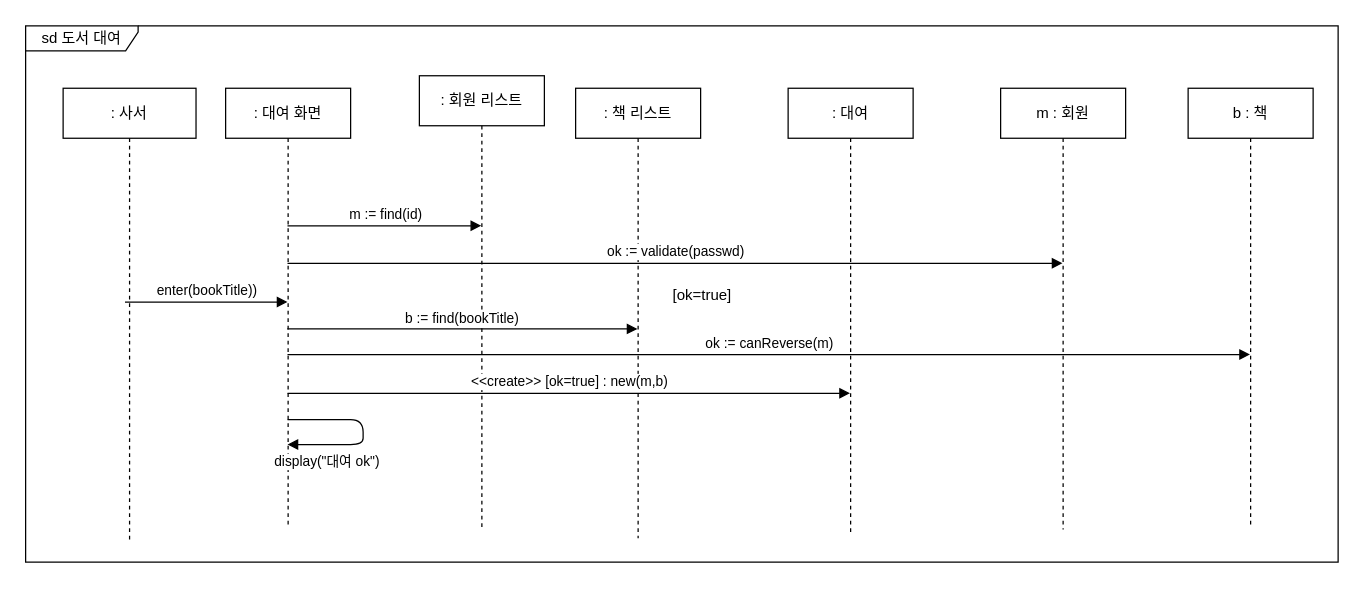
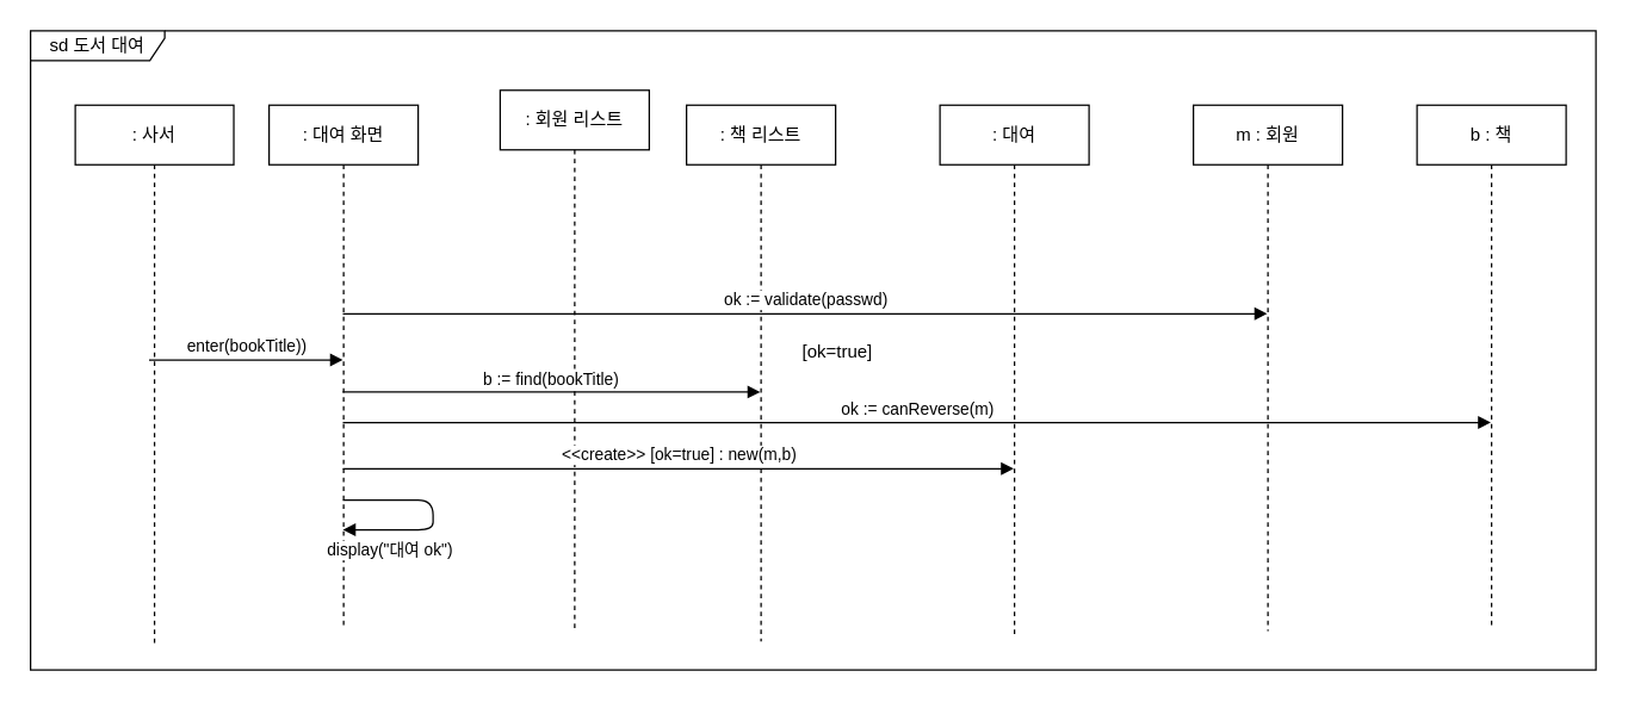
  <mxCell id="0" />
  <mxCell id="1" parent="0" />
  <mxCell id="2" value="sd 도서 대여" style="shape=umlFrame;whiteSpace=wrap;html=1;width=90;height=20;" parent="1" vertex="1"><mxGeometry x="20" y="20" width="1050" height="429" as="geometry" /></mxCell>
  <mxCell id="3" value=": 사서" style="shape=umlLifeline;perimeter=lifelinePerimeter;whiteSpace=wrap;html=1;container=1;collapsible=0;recursiveResize=0;outlineConnect=0;" parent="1" vertex="1"><mxGeometry x="50" y="70" width="106.32" height="363" as="geometry" /></mxCell>
  <mxCell id="4" value=": 대여 화면" style="shape=umlLifeline;perimeter=lifelinePerimeter;whiteSpace=wrap;html=1;container=1;collapsible=0;recursiveResize=0;outlineConnect=0;" parent="1" vertex="1"><mxGeometry x="180" y="70" width="100" height="352" as="geometry" /></mxCell>
  <mxCell id="5" value=": 회원 리스트" style="shape=umlLifeline;perimeter=lifelinePerimeter;whiteSpace=wrap;html=1;container=1;collapsible=0;recursiveResize=0;outlineConnect=0;" parent="1" vertex="1"><mxGeometry x="335" y="60" width="100" height="362" as="geometry" /></mxCell>
  <mxCell id="6" value=": 책 리스트" style="shape=umlLifeline;perimeter=lifelinePerimeter;whiteSpace=wrap;html=1;container=1;collapsible=0;recursiveResize=0;outlineConnect=0;" parent="1" vertex="1"><mxGeometry x="460" y="70" width="100" height="360" as="geometry" /></mxCell>
  <mxCell id="7" value=": 대여" style="shape=umlLifeline;perimeter=lifelinePerimeter;whiteSpace=wrap;html=1;container=1;collapsible=0;recursiveResize=0;outlineConnect=0;" parent="1" vertex="1"><mxGeometry x="630" y="70" width="100" height="357" as="geometry" /></mxCell>
  <mxCell id="8" value="m : 회원" style="shape=umlLifeline;perimeter=lifelinePerimeter;whiteSpace=wrap;html=1;container=1;collapsible=0;recursiveResize=0;outlineConnect=0;" parent="1" vertex="1"><mxGeometry x="800" y="70" width="100" height="353" as="geometry" /></mxCell>
  <mxCell id="9" value="b : 책" style="shape=umlLifeline;perimeter=lifelinePerimeter;whiteSpace=wrap;html=1;container=1;collapsible=0;recursiveResize=0;outlineConnect=0;" parent="1" vertex="1"><mxGeometry x="950" y="70" width="100" height="349" as="geometry" /></mxCell>
- <mxCell id="10" value="m := find(id)" style="html=1;verticalAlign=bottom;endArrow=block;" parent="1" source="4" target="5" edge="1"><mxGeometry width="80" relative="1" as="geometry"><mxPoint x="240" y="180" as="sourcePoint" /><mxPoint x="370" y="180" as="targetPoint" /><Array as="points"><mxPoint x="330.5" y="180" /></Array></mxGeometry></mxCell>
  <mxCell id="11" value="ok := validate(passwd)" style="html=1;verticalAlign=bottom;endArrow=block;" parent="1" edge="1"><mxGeometry width="80" relative="1" as="geometry"><mxPoint x="229.5" y="210" as="sourcePoint" /><mxPoint x="849.5" y="210" as="targetPoint" /><Array as="points"><mxPoint x="340.5" y="210" /></Array></mxGeometry></mxCell>
  <mxCell id="12" value="enter(bookTitle))" style="html=1;verticalAlign=bottom;endArrow=block;" parent="1" edge="1"><mxGeometry width="80" relative="1" as="geometry"><mxPoint x="99.5" y="241" as="sourcePoint" /><mxPoint x="229.5" y="241" as="targetPoint" /><Array as="points"><mxPoint x="200" y="241" /></Array></mxGeometry></mxCell>
  <mxCell id="13" value="b := find(bookTitle)" style="html=1;verticalAlign=bottom;endArrow=block;" parent="1" edge="1"><mxGeometry width="80" relative="1" as="geometry"><mxPoint x="229.324" y="262.5" as="sourcePoint" /><mxPoint x="509.5" y="262.5" as="targetPoint" /><Array as="points" /></mxGeometry></mxCell>
  <mxCell id="14" value="ok := canReverse(m)" style="html=1;verticalAlign=bottom;endArrow=block;" parent="1" edge="1"><mxGeometry width="80" relative="1" as="geometry"><mxPoint x="229.5" y="283" as="sourcePoint" /><mxPoint x="999.5" y="283" as="targetPoint" /><Array as="points" /></mxGeometry></mxCell>
  <mxCell id="15" value="&amp;lt;&amp;lt;create&amp;gt;&amp;gt; [ok=true] : new(m,b)" style="html=1;verticalAlign=bottom;endArrow=block;" parent="1" edge="1"><mxGeometry width="80" relative="1" as="geometry"><mxPoint x="229.5" y="314" as="sourcePoint" /><mxPoint x="679.5" y="314" as="targetPoint" /><Array as="points" /></mxGeometry></mxCell>
  <mxCell id="16" value="display(&quot;대여 ok&quot;)" style="html=1;verticalAlign=bottom;endArrow=block;" parent="1" edge="1"><mxGeometry x="0.567" y="23" width="80" relative="1" as="geometry"><mxPoint x="229.5" y="335" as="sourcePoint" /><mxPoint x="229.5" y="355" as="targetPoint" /><Array as="points"><mxPoint x="290" y="335" /><mxPoint x="290" y="355" /></Array><mxPoint as="offset" /></mxGeometry></mxCell>
  <mxCell id="17" value="[ok=true]" style="text;html=1;align=center;verticalAlign=middle;resizable=0;points=[];autosize=1;" parent="1" vertex="1"><mxGeometry x="532" y="227" width="57" height="18" as="geometry" /></mxCell>
